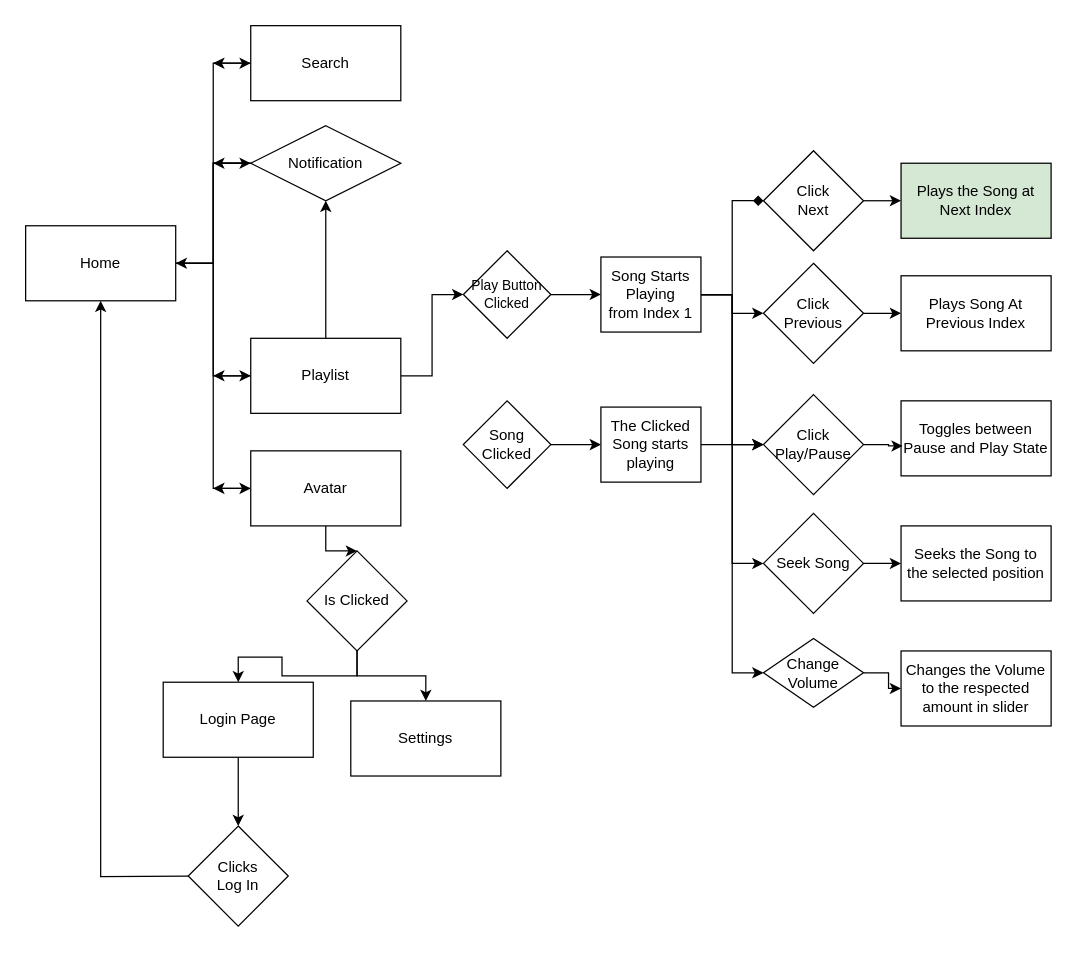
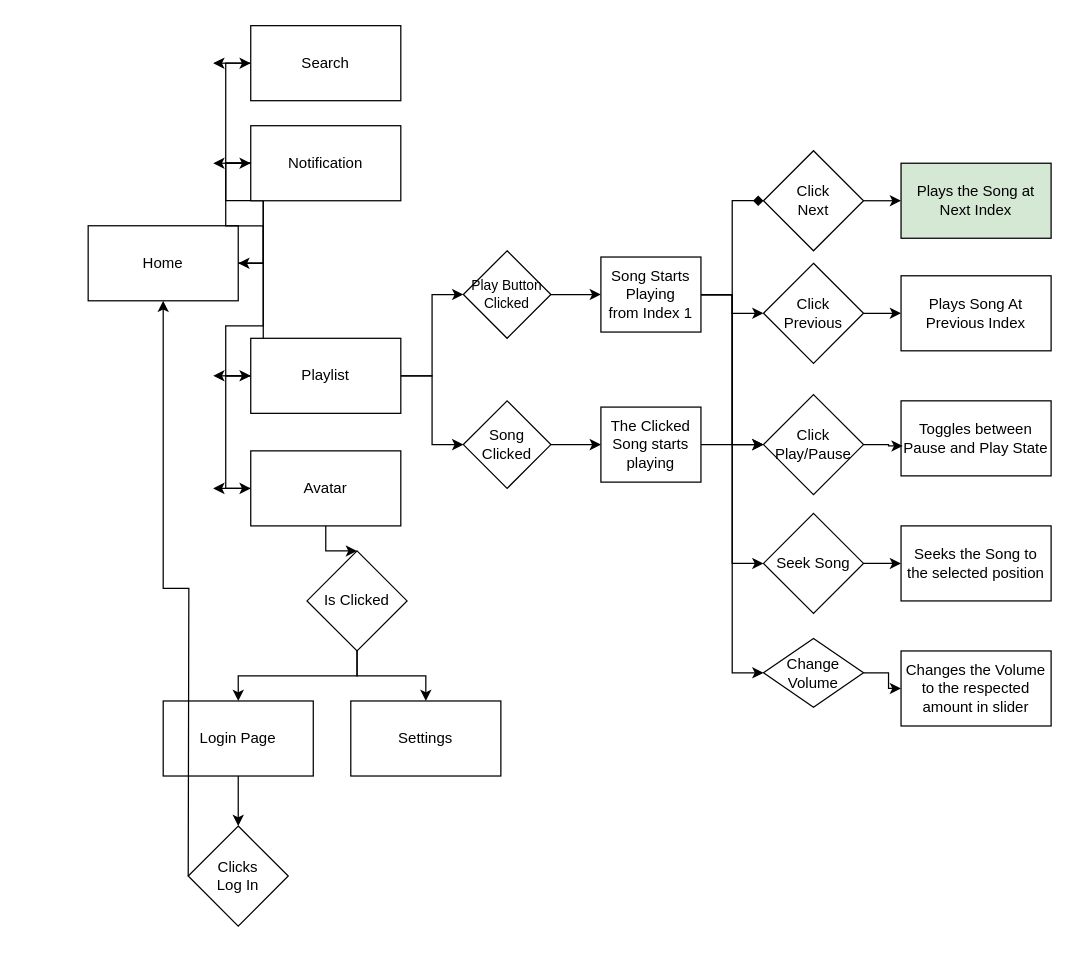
  <mxCell id="0" />
  <mxCell id="1" parent="0" />
  <mxCell id="2" style="edgeStyle=orthogonalEdgeStyle;rounded=0;orthogonalLoop=1;jettySize=auto;html=1;entryX=0;entryY=0.5;entryDx=0;entryDy=0;" edge="1" parent="1" source="6" target="8"><mxGeometry relative="1" as="geometry" /></mxCell>
  <mxCell id="3" style="edgeStyle=orthogonalEdgeStyle;rounded=0;orthogonalLoop=1;jettySize=auto;html=1;entryX=0;entryY=0.5;entryDx=0;entryDy=0;" edge="1" parent="1" source="6" target="11"><mxGeometry relative="1" as="geometry" /></mxCell>
  <mxCell id="4" style="edgeStyle=orthogonalEdgeStyle;rounded=0;orthogonalLoop=1;jettySize=auto;html=1;entryX=0;entryY=0.5;entryDx=0;entryDy=0;" edge="1" parent="1" source="6" target="18"><mxGeometry relative="1" as="geometry" /></mxCell>
  <mxCell id="5" style="edgeStyle=orthogonalEdgeStyle;rounded=0;orthogonalLoop=1;jettySize=auto;html=1;entryX=0;entryY=0.5;entryDx=0;entryDy=0;" edge="1" parent="1" source="6" target="15"><mxGeometry relative="1" as="geometry" /></mxCell>
- <mxCell id="6" value="Home" style="rounded=0;whiteSpace=wrap;html=1;" vertex="1" parent="1"><mxGeometry x="20" y="180" width="120" height="60" as="geometry" /></mxCell>
+ <mxCell id="6" value="Home" style="rounded=0;whiteSpace=wrap;html=1;" vertex="1" parent="1"><mxGeometry x="70" y="180" width="120" height="60" as="geometry" /></mxCell>
  <mxCell id="7" style="edgeStyle=orthogonalEdgeStyle;rounded=0;orthogonalLoop=1;jettySize=auto;html=1;" edge="1" parent="1" source="8"><mxGeometry relative="1" as="geometry"><mxPoint x="170" y="50" as="targetPoint" /></mxGeometry></mxCell>
  <mxCell id="8" value="Search" style="rounded=0;whiteSpace=wrap;html=1;" vertex="1" parent="1"><mxGeometry x="200" y="20" width="120" height="60" as="geometry" /></mxCell>
  <mxCell id="9" style="edgeStyle=orthogonalEdgeStyle;rounded=0;orthogonalLoop=1;jettySize=auto;html=1;exitX=0;exitY=0.5;exitDx=0;exitDy=0;entryX=1;entryY=0.5;entryDx=0;entryDy=0;" edge="1" parent="1" source="11" target="6"><mxGeometry relative="1" as="geometry" /></mxCell>
  <mxCell id="10" style="edgeStyle=orthogonalEdgeStyle;rounded=0;orthogonalLoop=1;jettySize=auto;html=1;" edge="1" parent="1" source="11"><mxGeometry relative="1" as="geometry"><mxPoint x="170" y="130" as="targetPoint" /></mxGeometry></mxCell>
- <mxCell id="11" value="Notification" style="rhombus;whiteSpace=wrap;html=1;" vertex="1" parent="1"><mxGeometry x="200" y="100" width="120" height="60" as="geometry" /></mxCell>
+ <mxCell id="11" value="Notification" style="rounded=0;whiteSpace=wrap;html=1;" vertex="1" parent="1"><mxGeometry x="200" y="100" width="120" height="60" as="geometry" /></mxCell>
  <mxCell id="12" style="edgeStyle=orthogonalEdgeStyle;rounded=0;orthogonalLoop=1;jettySize=auto;html=1;" edge="1" parent="1" source="15"><mxGeometry relative="1" as="geometry"><mxPoint x="170" y="300" as="targetPoint" /></mxGeometry></mxCell>
  <mxCell id="13" style="edgeStyle=orthogonalEdgeStyle;rounded=0;orthogonalLoop=1;jettySize=auto;html=1;" edge="1" parent="1" source="15" target="28"><mxGeometry relative="1" as="geometry"><mxPoint x="430" y="300" as="targetPoint" /></mxGeometry></mxCell>
- <mxCell id="14" style="edgeStyle=orthogonalEdgeStyle;rounded=0;orthogonalLoop=1;jettySize=auto;html=1;" edge="1" parent="1" source="15" target="11"><mxGeometry relative="1" as="geometry" /></mxCell>
+ <mxCell id="14" style="edgeStyle=orthogonalEdgeStyle;rounded=0;orthogonalLoop=1;jettySize=auto;html=1;entryX=0;entryY=0.5;entryDx=0;entryDy=0;" edge="1" parent="1" source="15" target="36"><mxGeometry relative="1" as="geometry" /></mxCell>
  <mxCell id="15" value="Playlist" style="rounded=0;whiteSpace=wrap;html=1;" vertex="1" parent="1"><mxGeometry x="200" y="270" width="120" height="60" as="geometry" /></mxCell>
  <mxCell id="16" value="" style="edgeStyle=orthogonalEdgeStyle;rounded=0;orthogonalLoop=1;jettySize=auto;html=1;" edge="1" parent="1" source="18" target="21"><mxGeometry relative="1" as="geometry" /></mxCell>
  <mxCell id="17" style="edgeStyle=orthogonalEdgeStyle;rounded=0;orthogonalLoop=1;jettySize=auto;html=1;" edge="1" parent="1" source="18"><mxGeometry relative="1" as="geometry"><mxPoint x="170" y="390" as="targetPoint" /></mxGeometry></mxCell>
  <mxCell id="18" value="Avatar" style="rounded=0;whiteSpace=wrap;html=1;" vertex="1" parent="1"><mxGeometry x="200" y="360" width="120" height="60" as="geometry" /></mxCell>
  <mxCell id="19" style="edgeStyle=orthogonalEdgeStyle;rounded=0;orthogonalLoop=1;jettySize=auto;html=1;" edge="1" parent="1" source="21" target="23"><mxGeometry relative="1" as="geometry"><mxPoint x="400" y="470" as="targetPoint" /></mxGeometry></mxCell>
  <mxCell id="20" style="edgeStyle=orthogonalEdgeStyle;rounded=0;orthogonalLoop=1;jettySize=auto;html=1;entryX=0.5;entryY=0;entryDx=0;entryDy=0;" edge="1" parent="1" source="21" target="24"><mxGeometry relative="1" as="geometry" /></mxCell>
  <mxCell id="21" value="Is Clicked" style="rhombus;whiteSpace=wrap;html=1;rounded=0;" vertex="1" parent="1"><mxGeometry x="245" y="440" width="80" height="80" as="geometry" /></mxCell>
  <mxCell id="22" style="edgeStyle=orthogonalEdgeStyle;rounded=0;orthogonalLoop=1;jettySize=auto;html=1;exitX=0.5;exitY=1;exitDx=0;exitDy=0;entryX=0.5;entryY=0;entryDx=0;entryDy=0;" edge="1" parent="1" source="23"><mxGeometry relative="1" as="geometry"><mxPoint x="190" y="660" as="targetPoint" /></mxGeometry></mxCell>
- <mxCell id="23" value="Login Page" style="rounded=0;whiteSpace=wrap;html=1;" vertex="1" parent="1"><mxGeometry x="130" y="545" width="120" height="60" as="geometry" /></mxCell>
+ <mxCell id="23" value="Login Page" style="rounded=0;whiteSpace=wrap;html=1;" vertex="1" parent="1"><mxGeometry x="130" y="560" width="120" height="60" as="geometry" /></mxCell>
  <mxCell id="24" value="Settings" style="rounded=0;whiteSpace=wrap;html=1;" vertex="1" parent="1"><mxGeometry x="280" y="560" width="120" height="60" as="geometry" /></mxCell>
  <mxCell id="25" style="edgeStyle=orthogonalEdgeStyle;rounded=0;orthogonalLoop=1;jettySize=auto;html=1;entryX=0.5;entryY=1;entryDx=0;entryDy=0;" edge="1" parent="1" target="6"><mxGeometry relative="1" as="geometry"><mxPoint x="150" y="700" as="sourcePoint" /></mxGeometry></mxCell>
  <mxCell id="26" value="&lt;div&gt;Clicks&lt;/div&gt;&lt;div&gt;Log In&lt;br&gt;&lt;/div&gt;" style="rhombus;whiteSpace=wrap;html=1;" vertex="1" parent="1"><mxGeometry x="150" y="660" width="80" height="80" as="geometry" /></mxCell>
  <mxCell id="27" style="edgeStyle=orthogonalEdgeStyle;rounded=0;orthogonalLoop=1;jettySize=auto;html=1;" edge="1" parent="1" source="28" target="34"><mxGeometry relative="1" as="geometry"><mxPoint x="530" y="300" as="targetPoint" /></mxGeometry></mxCell>
  <mxCell id="28" value="&lt;div style=&quot;font-size: 11px;&quot;&gt;&lt;font style=&quot;font-size: 11px;&quot;&gt;Play Button&lt;/font&gt;&lt;/div&gt;&lt;div style=&quot;font-size: 11px;&quot;&gt;&lt;font style=&quot;font-size: 11px;&quot;&gt;Clicked&lt;font style=&quot;font-size: 11px;&quot;&gt;&lt;br&gt;&lt;/font&gt;&lt;/font&gt;&lt;/div&gt;" style="rhombus;whiteSpace=wrap;html=1;" vertex="1" parent="1"><mxGeometry x="370" y="200" width="70" height="70" as="geometry" /></mxCell>
  <mxCell id="29" style="edgeStyle=orthogonalEdgeStyle;rounded=0;orthogonalLoop=1;jettySize=auto;html=1;entryX=0;entryY=0.5;entryDx=0;entryDy=0;endArrow=diamond;" edge="1" parent="1" source="34" target="40"><mxGeometry relative="1" as="geometry" /></mxCell>
  <mxCell id="30" style="edgeStyle=orthogonalEdgeStyle;rounded=0;orthogonalLoop=1;jettySize=auto;html=1;entryX=0;entryY=0.5;entryDx=0;entryDy=0;" edge="1" parent="1" source="34" target="42"><mxGeometry relative="1" as="geometry" /></mxCell>
  <mxCell id="31" style="edgeStyle=orthogonalEdgeStyle;rounded=0;orthogonalLoop=1;jettySize=auto;html=1;entryX=0;entryY=0.5;entryDx=0;entryDy=0;" edge="1" parent="1" source="34" target="43"><mxGeometry relative="1" as="geometry" /></mxCell>
  <mxCell id="32" style="edgeStyle=orthogonalEdgeStyle;rounded=0;orthogonalLoop=1;jettySize=auto;html=1;entryX=0;entryY=0.5;entryDx=0;entryDy=0;" edge="1" parent="1" source="34" target="45"><mxGeometry relative="1" as="geometry" /></mxCell>
  <mxCell id="33" style="edgeStyle=orthogonalEdgeStyle;rounded=0;orthogonalLoop=1;jettySize=auto;html=1;entryX=0;entryY=0.5;entryDx=0;entryDy=0;" edge="1" parent="1" source="34" target="47"><mxGeometry relative="1" as="geometry" /></mxCell>
  <mxCell id="34" value="&lt;div&gt;Song Starts Playing&lt;/div&gt;&lt;div&gt;from Index 1&lt;br&gt;&lt;/div&gt;" style="rounded=0;whiteSpace=wrap;html=1;" vertex="1" parent="1"><mxGeometry x="480" y="205" width="80" height="60" as="geometry" /></mxCell>
  <mxCell id="35" style="edgeStyle=orthogonalEdgeStyle;rounded=0;orthogonalLoop=1;jettySize=auto;html=1;entryX=0;entryY=0.5;entryDx=0;entryDy=0;" edge="1" parent="1" source="36" target="38"><mxGeometry relative="1" as="geometry" /></mxCell>
  <mxCell id="36" value="Song Clicked" style="rhombus;whiteSpace=wrap;html=1;" vertex="1" parent="1"><mxGeometry x="370" y="320" width="70" height="70" as="geometry" /></mxCell>
  <mxCell id="37" style="edgeStyle=orthogonalEdgeStyle;rounded=0;orthogonalLoop=1;jettySize=auto;html=1;entryX=0;entryY=0.5;entryDx=0;entryDy=0;" edge="1" parent="1" source="38" target="43"><mxGeometry relative="1" as="geometry" /></mxCell>
  <mxCell id="38" value="The Clicked Song starts playing" style="rounded=0;whiteSpace=wrap;html=1;" vertex="1" parent="1"><mxGeometry x="480" y="325" width="80" height="60" as="geometry" /></mxCell>
  <mxCell id="39" style="edgeStyle=orthogonalEdgeStyle;rounded=0;orthogonalLoop=1;jettySize=auto;html=1;exitX=1;exitY=0.5;exitDx=0;exitDy=0;entryX=0;entryY=0.5;entryDx=0;entryDy=0;" edge="1" parent="1" source="40" target="48"><mxGeometry relative="1" as="geometry"><mxPoint x="700" y="160" as="targetPoint" /></mxGeometry></mxCell>
  <mxCell id="40" value="&lt;div&gt;Click&lt;/div&gt;&lt;div&gt;Next&lt;br&gt;&lt;/div&gt;" style="rhombus;whiteSpace=wrap;html=1;" vertex="1" parent="1"><mxGeometry x="610" y="120" width="80" height="80" as="geometry" /></mxCell>
  <mxCell id="41" style="edgeStyle=orthogonalEdgeStyle;rounded=0;orthogonalLoop=1;jettySize=auto;html=1;entryX=0;entryY=0.5;entryDx=0;entryDy=0;" edge="1" parent="1" source="42" target="49"><mxGeometry relative="1" as="geometry" /></mxCell>
  <mxCell id="42" value="&lt;div&gt;Click &lt;br&gt;&lt;/div&gt;&lt;div&gt;Previous&lt;br&gt;&lt;/div&gt;" style="rhombus;whiteSpace=wrap;html=1;" vertex="1" parent="1"><mxGeometry x="610" y="210" width="80" height="80" as="geometry" /></mxCell>
  <mxCell id="43" value="Click Play/Pause" style="rhombus;whiteSpace=wrap;html=1;" vertex="1" parent="1"><mxGeometry x="610" y="315" width="80" height="80" as="geometry" /></mxCell>
  <mxCell id="44" style="edgeStyle=orthogonalEdgeStyle;rounded=0;orthogonalLoop=1;jettySize=auto;html=1;exitX=1;exitY=0.5;exitDx=0;exitDy=0;" edge="1" parent="1" source="45" target="51"><mxGeometry relative="1" as="geometry" /></mxCell>
  <mxCell id="45" value="Seek Song" style="rhombus;whiteSpace=wrap;html=1;" vertex="1" parent="1"><mxGeometry x="610" y="410" width="80" height="80" as="geometry" /></mxCell>
  <mxCell id="46" style="edgeStyle=orthogonalEdgeStyle;rounded=0;orthogonalLoop=1;jettySize=auto;html=1;exitX=1;exitY=0.5;exitDx=0;exitDy=0;" edge="1" parent="1" source="47" target="52"><mxGeometry relative="1" as="geometry" /></mxCell>
  <mxCell id="47" value="Change Volume" style="rhombus;whiteSpace=wrap;html=1;" vertex="1" parent="1"><mxGeometry x="610" y="510" width="80" height="55" as="geometry" /></mxCell>
  <mxCell id="48" value="Plays the Song at Next Index" style="rounded=0;whiteSpace=wrap;html=1;fillColor=#d5e8d4;" vertex="1" parent="1"><mxGeometry x="720" y="130" width="120" height="60" as="geometry" /></mxCell>
  <mxCell id="49" value="Plays Song At Previous Index" style="rounded=0;whiteSpace=wrap;html=1;" vertex="1" parent="1"><mxGeometry x="720" y="220" width="120" height="60" as="geometry" /></mxCell>
  <mxCell id="50" value="Toggles between Pause and Play State" style="rounded=0;whiteSpace=wrap;html=1;" vertex="1" parent="1"><mxGeometry x="720" y="320" width="120" height="60" as="geometry" /></mxCell>
  <mxCell id="51" value="Seeks the Song to the selected position" style="rounded=0;whiteSpace=wrap;html=1;" vertex="1" parent="1"><mxGeometry x="720" y="420" width="120" height="60" as="geometry" /></mxCell>
  <mxCell id="52" value="Changes the Volume to the respected amount in slider" style="rounded=0;whiteSpace=wrap;html=1;" vertex="1" parent="1"><mxGeometry x="720" y="520" width="120" height="60" as="geometry" /></mxCell>
  <mxCell id="53" style="edgeStyle=orthogonalEdgeStyle;rounded=0;orthogonalLoop=1;jettySize=auto;html=1;entryX=0.011;entryY=0.602;entryDx=0;entryDy=0;entryPerimeter=0;" edge="1" parent="1" source="43" target="50"><mxGeometry relative="1" as="geometry" /></mxCell>
